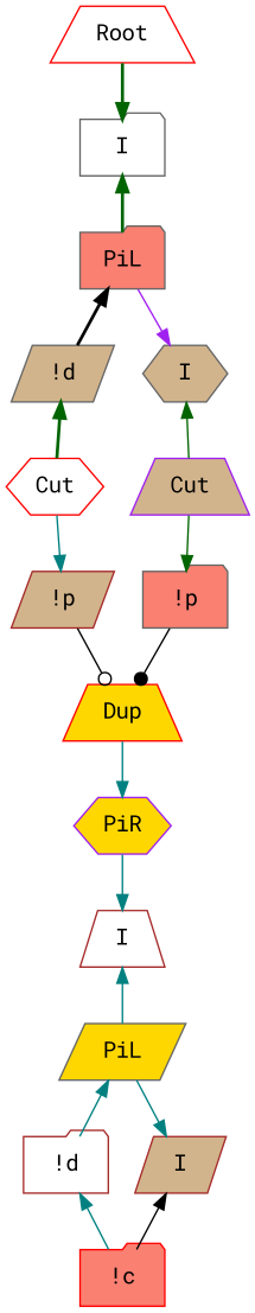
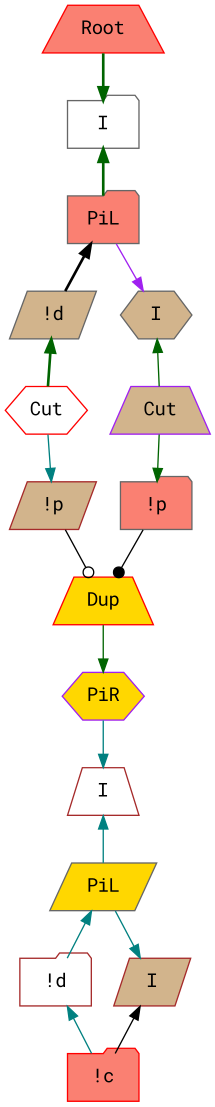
  digraph {
    fontname="Roboto Mono"
    node [color=gray40 fillcolor=white fontname="Roboto Mono" shape=folder style=filled]
    edge [color=darkgreen fontname="Roboto Mono"]
-   n1 [color=red label=Root shape=trapezium]
+   n1 [color=red fillcolor=salmon label=Root shape=trapezium]
    n2 [label=I]
    n3 [fillcolor=salmon label=PiL]
    n4 [fillcolor=tan label="!d" shape=parallelogram]
    n5 [color=red label=Cut shape=hexagon]
    n6 [color=brown fillcolor=tan label="!p" shape=parallelogram]
    n7 [fillcolor=tan label=I shape=hexagon]
    n8 [color=purple fillcolor=tan label=Cut shape=trapezium]
    n9 [fillcolor=salmon label="!p"]
    n10 [color=purple fillcolor=gold label=PiR shape=hexagon]
    n11 [color=brown label=I shape=trapezium]
    n12 [fillcolor=gold label=PiL shape=parallelogram]
    n13 [color=red fillcolor=salmon label="!c"]
    n14 [color=brown label="!d"]
    n15 [color=brown fillcolor=tan label=I shape=parallelogram]
    n16 [color=red fillcolor=gold label=Dup shape=trapezium]
    n1 -> n2 [penwidth=2]
    n2 -> n3 [dir=back penwidth=2]
    n3 -> n4 [color=black dir=back penwidth=2]
    n3 -> n7 [color=purple]
    n4 -> n5 [dir=back penwidth=2]
    n5 -> n6 [color=teal]
    n6 -> n16 [arrowhead=odot color=black]
    n7 -> n8 [dir=back]
    n8 -> n9
    n9 -> n16 [arrowhead=dot color=black]
    n10 -> n11 [color=teal]
    n11 -> n12 [color=teal dir=back]
    n12 -> n14 [color=teal dir=back]
    n12 -> n15 [color=teal]
    n14 -> n13 [color=teal dir=back]
    n15 -> n13 [color=black dir=back]
-   n16 -> n10 [color=teal]
+   n16 -> n10
  }
